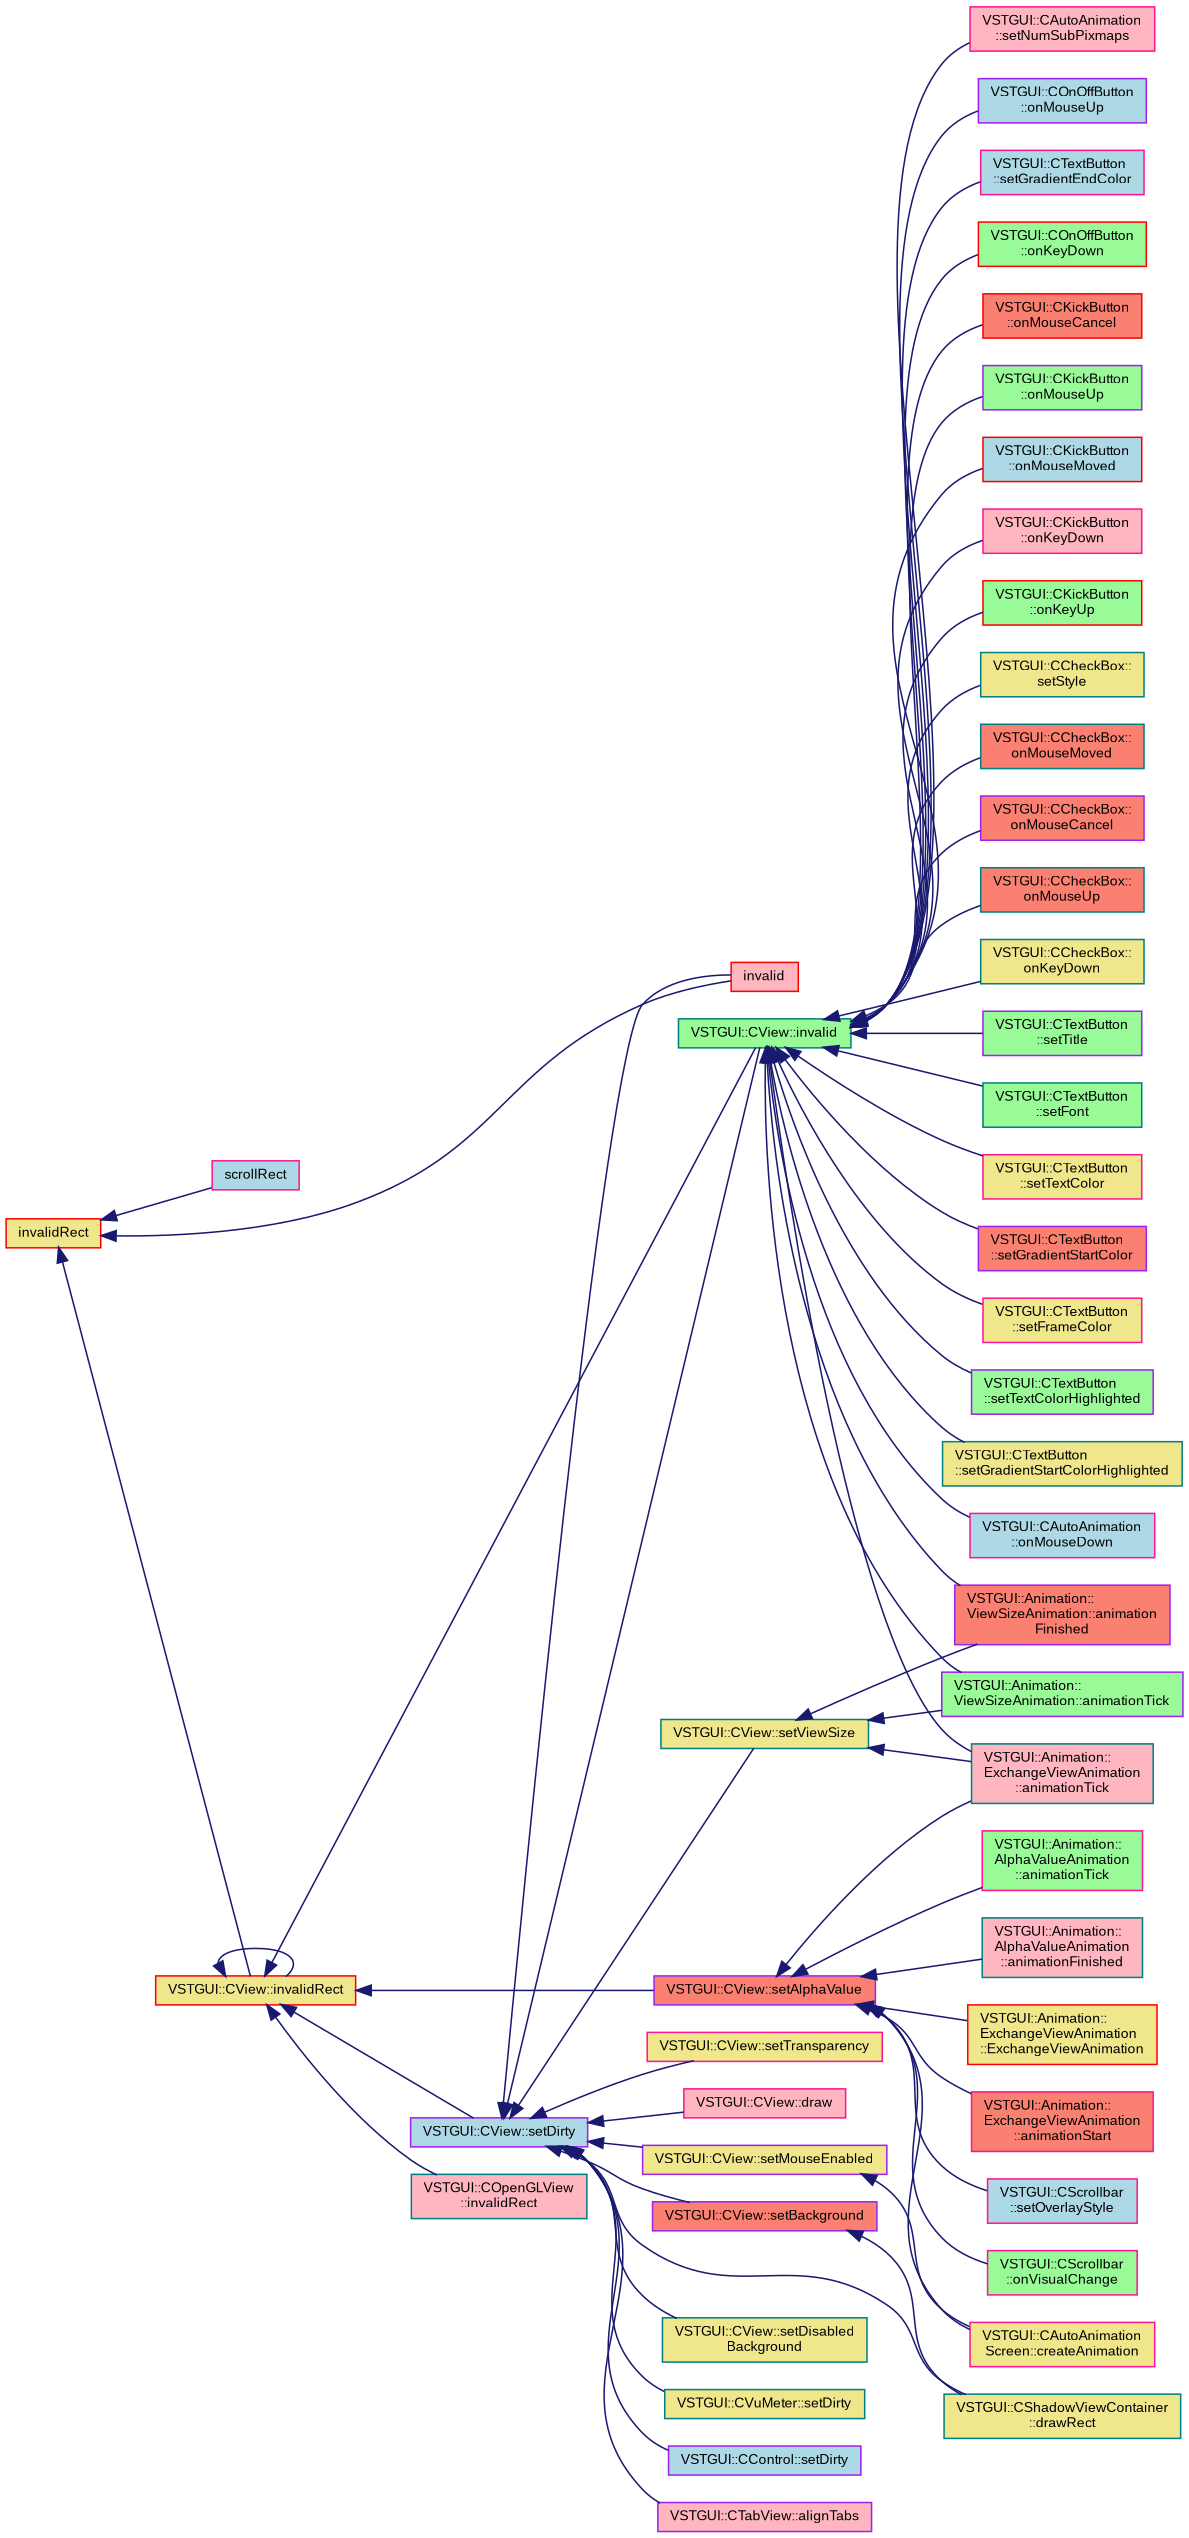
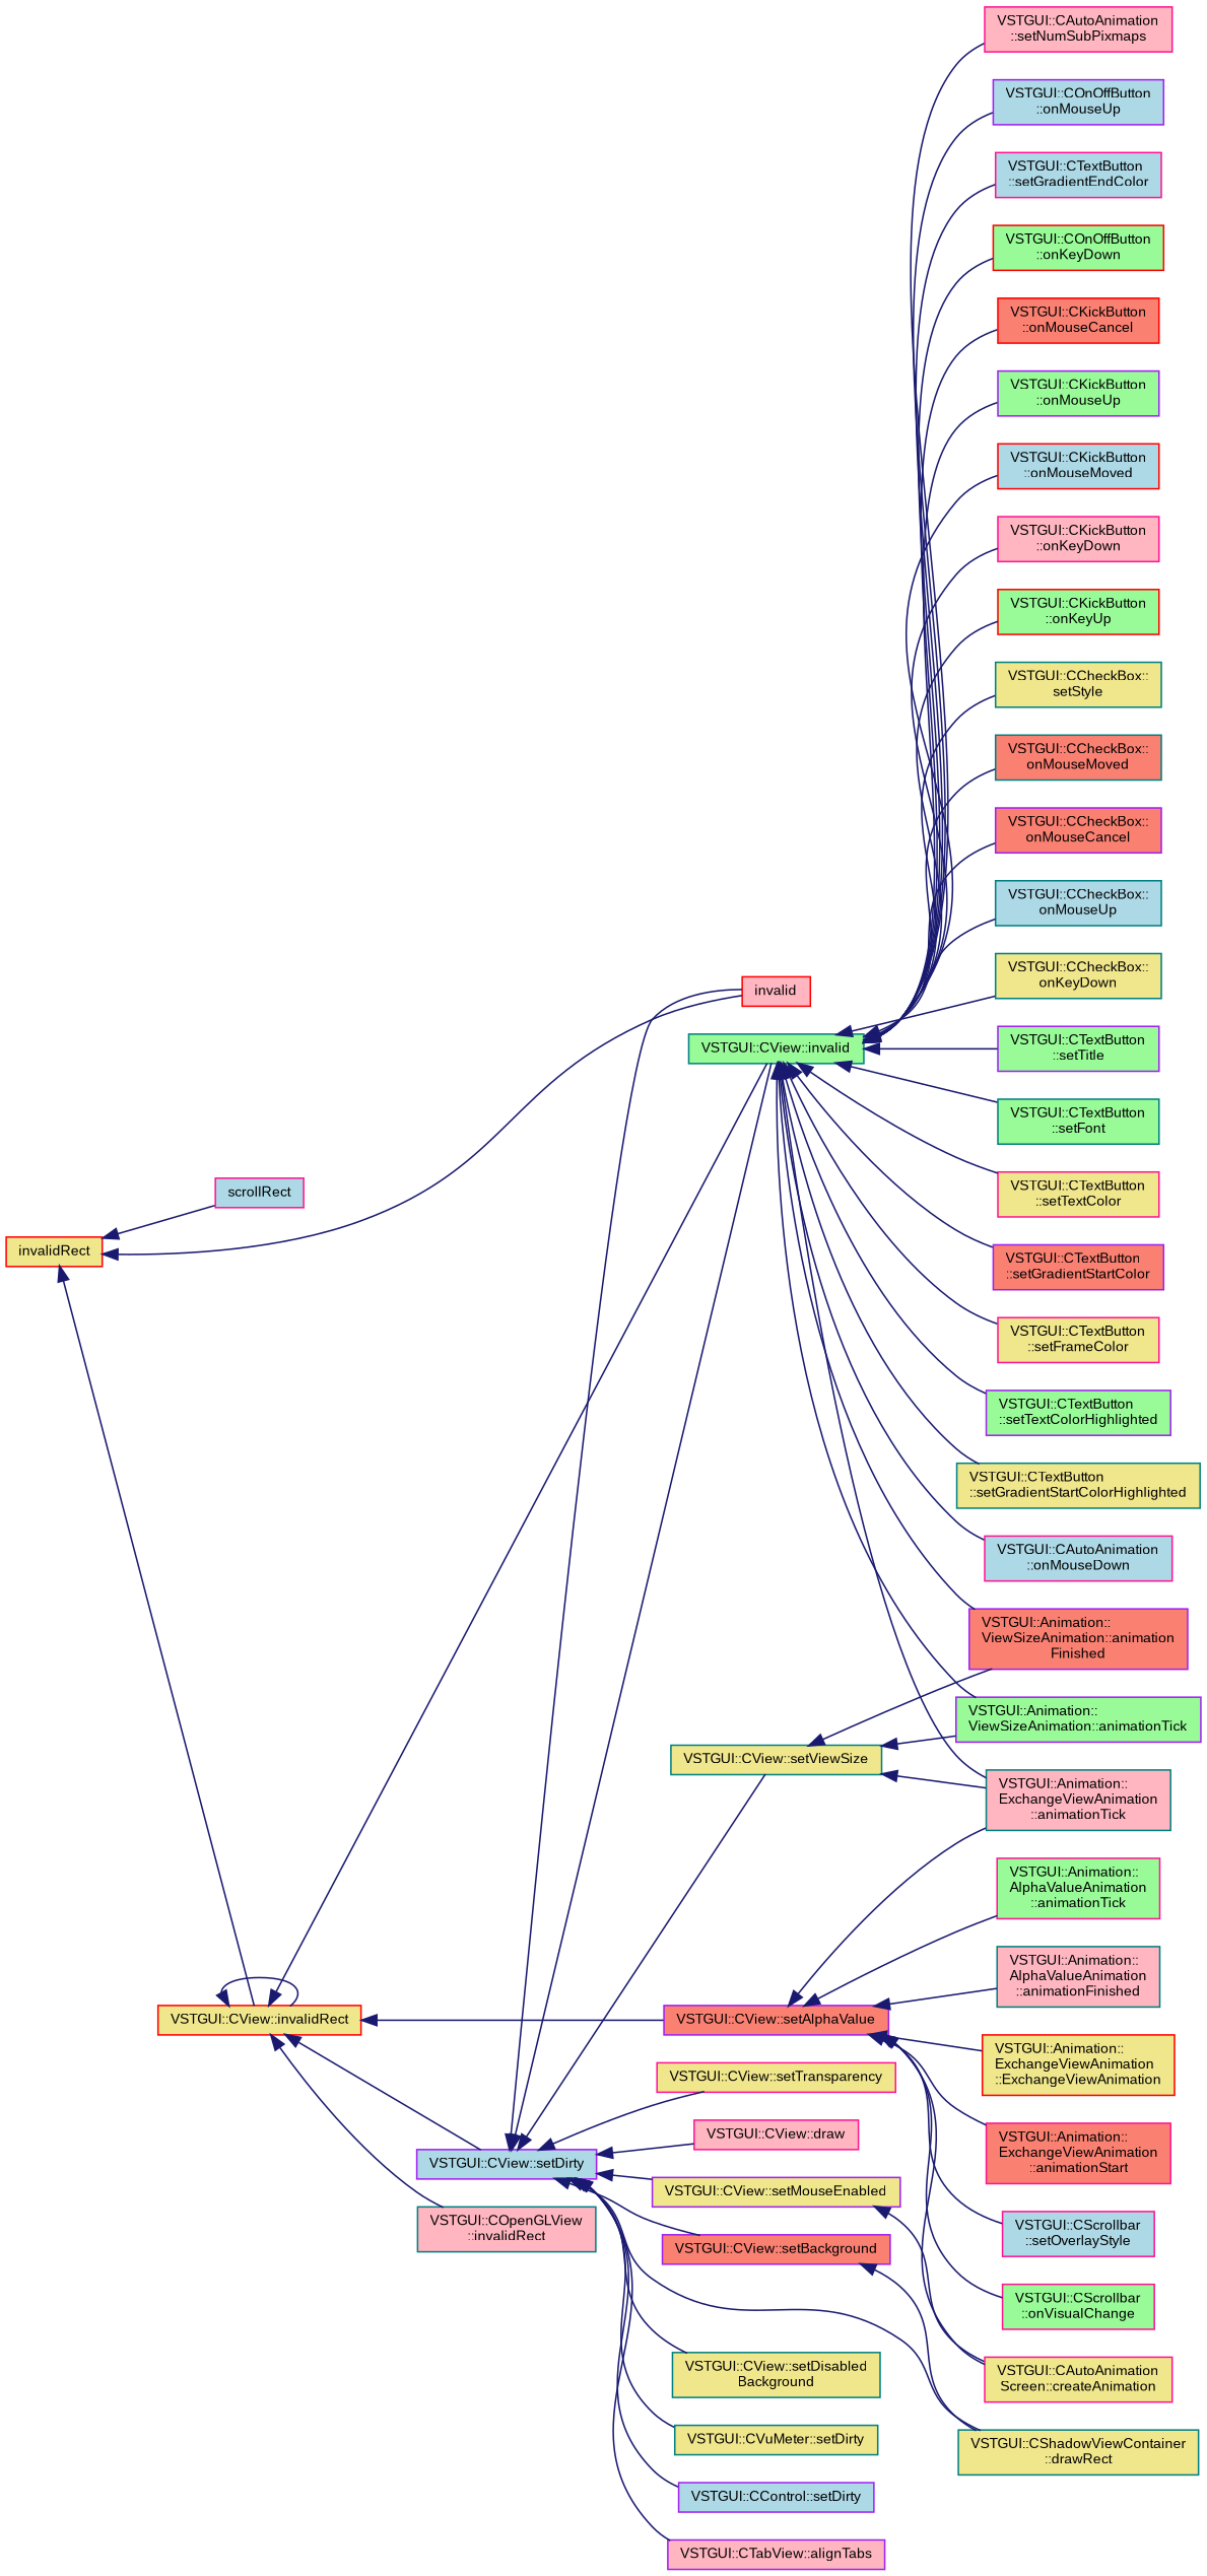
  digraph {
    rankdir=LR
    node [color=deeppink fillcolor=khaki fontname=Arial fontsize=9 shape=record style=filled]
    edge [color=midnightblue dir=back fontname=Arial fontsize=9 labelfontname=Arial labelfontsize=9 style=solid]
    n1 [color=red fontcolor=black height=0.2 label=invalidRect width=0.4]
    n2 [fillcolor=lightblue height=0.2 label=scrollRect width=0.4]
    n3 [color=red fillcolor=lightpink height=0.2 label=invalid width=0.4]
    n4 [color=red height=0.2 label="VSTGUI::CView::invalidRect" width=0.4]
    n5 [color=teal fillcolor=lightpink height=0.2 label="VSTGUI::COpenGLView\l::invalidRect" width=0.4]
    n6 [color=purple fillcolor=lightblue height=0.2 label="VSTGUI::CView::setDirty" width=0.4]
    n7 [color=teal fillcolor=palegreen height=0.2 label="VSTGUI::CView::invalid" width=0.4]
    n8 [color=purple fillcolor=salmon height=0.2 label="VSTGUI::CView::setAlphaValue" width=0.4]
    n9 [color=purple fillcolor=lightblue height=0.2 label="VSTGUI::CControl::setDirty" width=0.4]
    n10 [color=teal height=0.2 label="VSTGUI::CShadowViewContainer\l::drawRect" width=0.4]
    n11 [color=purple fillcolor=lightpink height=0.2 label="VSTGUI::CTabView::alignTabs" width=0.4]
    n12 [color=purple height=0.2 label="VSTGUI::CView::setMouseEnabled" width=0.4]
    n13 [height=0.2 label="VSTGUI::CView::setTransparency" width=0.4]
    n14 [fillcolor=lightpink height=0.2 label="VSTGUI::CView::draw" width=0.4]
    n15 [color=teal height=0.2 label="VSTGUI::CView::setViewSize" width=0.4]
    n16 [color=purple fillcolor=salmon height=0.2 label="VSTGUI::CView::setBackground" width=0.4]
    n17 [color=teal height=0.2 label="VSTGUI::CView::setDisabled\lBackground" width=0.4]
    n18 [color=teal height=0.2 label="VSTGUI::CVuMeter::setDirty" width=0.4]
    n19 [color=purple fillcolor=salmon height=0.2 label="VSTGUI::Animation::\lViewSizeAnimation::animation\lFinished" width=0.4]
    n20 [color=purple fillcolor=palegreen height=0.2 label="VSTGUI::Animation::\lViewSizeAnimation::animationTick" width=0.4]
    n21 [color=teal fillcolor=lightpink height=0.2 label="VSTGUI::Animation::\lExchangeViewAnimation\l::animationTick" width=0.4]
    n22 [fillcolor=lightblue height=0.2 label="VSTGUI::CAutoAnimation\l::onMouseDown" width=0.4]
    n23 [fillcolor=lightpink height=0.2 label="VSTGUI::CAutoAnimation\l::setNumSubPixmaps" width=0.4]
    n24 [color=purple fillcolor=lightblue height=0.2 label="VSTGUI::COnOffButton\l::onMouseUp" width=0.4]
    n25 [color=red fillcolor=palegreen height=0.2 label="VSTGUI::COnOffButton\l::onKeyDown" width=0.4]
    n26 [color=red fillcolor=salmon height=0.2 label="VSTGUI::CKickButton\l::onMouseCancel" width=0.4]
    n27 [color=purple fillcolor=palegreen height=0.2 label="VSTGUI::CKickButton\l::onMouseUp" width=0.4]
    n28 [color=red fillcolor=lightblue height=0.2 label="VSTGUI::CKickButton\l::onMouseMoved" width=0.4]
    n29 [fillcolor=lightpink height=0.2 label="VSTGUI::CKickButton\l::onKeyDown" width=0.4]
    n30 [color=red fillcolor=palegreen height=0.2 label="VSTGUI::CKickButton\l::onKeyUp" width=0.4]
    n31 [color=teal height=0.2 label="VSTGUI::CCheckBox::\lsetStyle" width=0.4]
    n32 [color=teal fillcolor=salmon height=0.2 label="VSTGUI::CCheckBox::\lonMouseMoved" width=0.4]
    n33 [color=purple fillcolor=salmon height=0.2 label="VSTGUI::CCheckBox::\lonMouseCancel" width=0.4]
-   n34 [color=teal fillcolor=salmon height=0.2 label="VSTGUI::CCheckBox::\lonMouseUp" width=0.4]
+   n34 [color=teal fillcolor=lightblue height=0.2 label="VSTGUI::CCheckBox::\lonMouseUp" width=0.4]
    n35 [color=teal height=0.2 label="VSTGUI::CCheckBox::\lonKeyDown" width=0.4]
    n36 [color=purple fillcolor=palegreen height=0.2 label="VSTGUI::CTextButton\l::setTitle" width=0.4]
    n37 [color=teal fillcolor=palegreen height=0.2 label="VSTGUI::CTextButton\l::setFont" width=0.4]
    n38 [height=0.2 label="VSTGUI::CTextButton\l::setTextColor" width=0.4]
    n39 [color=purple fillcolor=salmon height=0.2 label="VSTGUI::CTextButton\l::setGradientStartColor" width=0.4]
    n40 [fillcolor=lightblue height=0.2 label="VSTGUI::CTextButton\l::setGradientEndColor" width=0.4]
    n41 [height=0.2 label="VSTGUI::CTextButton\l::setFrameColor" width=0.4]
    n42 [color=purple fillcolor=palegreen height=0.2 label="VSTGUI::CTextButton\l::setTextColorHighlighted" width=0.4]
    n43 [color=teal height=0.2 label="VSTGUI::CTextButton\l::setGradientStartColorHighlighted" width=0.4]
    n44 [height=0.2 label="VSTGUI::CAutoAnimation\lScreen::createAnimation" width=0.4]
    n45 [fillcolor=palegreen height=0.2 label="VSTGUI::Animation::\lAlphaValueAnimation\l::animationTick" width=0.4]
    n46 [color=teal fillcolor=lightpink height=0.2 label="VSTGUI::Animation::\lAlphaValueAnimation\l::animationFinished" width=0.4]
    n47 [color=red height=0.2 label="VSTGUI::Animation::\lExchangeViewAnimation\l::ExchangeViewAnimation" width=0.4]
    n48 [fillcolor=salmon height=0.2 label="VSTGUI::Animation::\lExchangeViewAnimation\l::animationStart" width=0.4]
    n49 [fillcolor=lightblue height=0.2 label="VSTGUI::CScrollbar\l::setOverlayStyle" width=0.4]
    n50 [fillcolor=palegreen height=0.2 label="VSTGUI::CScrollbar\l::onVisualChange" width=0.4]
    n1 -> n2
    n1 -> n3
    n1 -> n4
    n4 -> n4
    n4 -> n5
    n4 -> n6
    n4 -> n7
    n4 -> n8
    n6 -> n3
    n6 -> n7
    n6 -> n9
    n6 -> n10
    n6 -> n11
    n6 -> n12
    n6 -> n13
    n6 -> n14
    n6 -> n15
    n6 -> n16
    n6 -> n17
    n6 -> n18
    n7 -> n19
    n7 -> n20
    n7 -> n21
    n7 -> n22
    n7 -> n23
    n7 -> n24
    n7 -> n25
    n7 -> n26
    n7 -> n27
    n7 -> n28
    n7 -> n29
    n7 -> n30
    n7 -> n31
    n7 -> n32
    n7 -> n33
    n7 -> n34
    n7 -> n35
    n7 -> n36
    n7 -> n37
    n7 -> n38
    n7 -> n39
    n7 -> n40
    n7 -> n41
    n7 -> n42
    n7 -> n43
    n8 -> n21
    n8 -> n44
    n8 -> n45
    n8 -> n46
    n8 -> n47
    n8 -> n48
    n8 -> n49
    n8 -> n50
    n12 -> n44
    n15 -> n19
    n15 -> n20
    n15 -> n21
    n16 -> n10
  }
